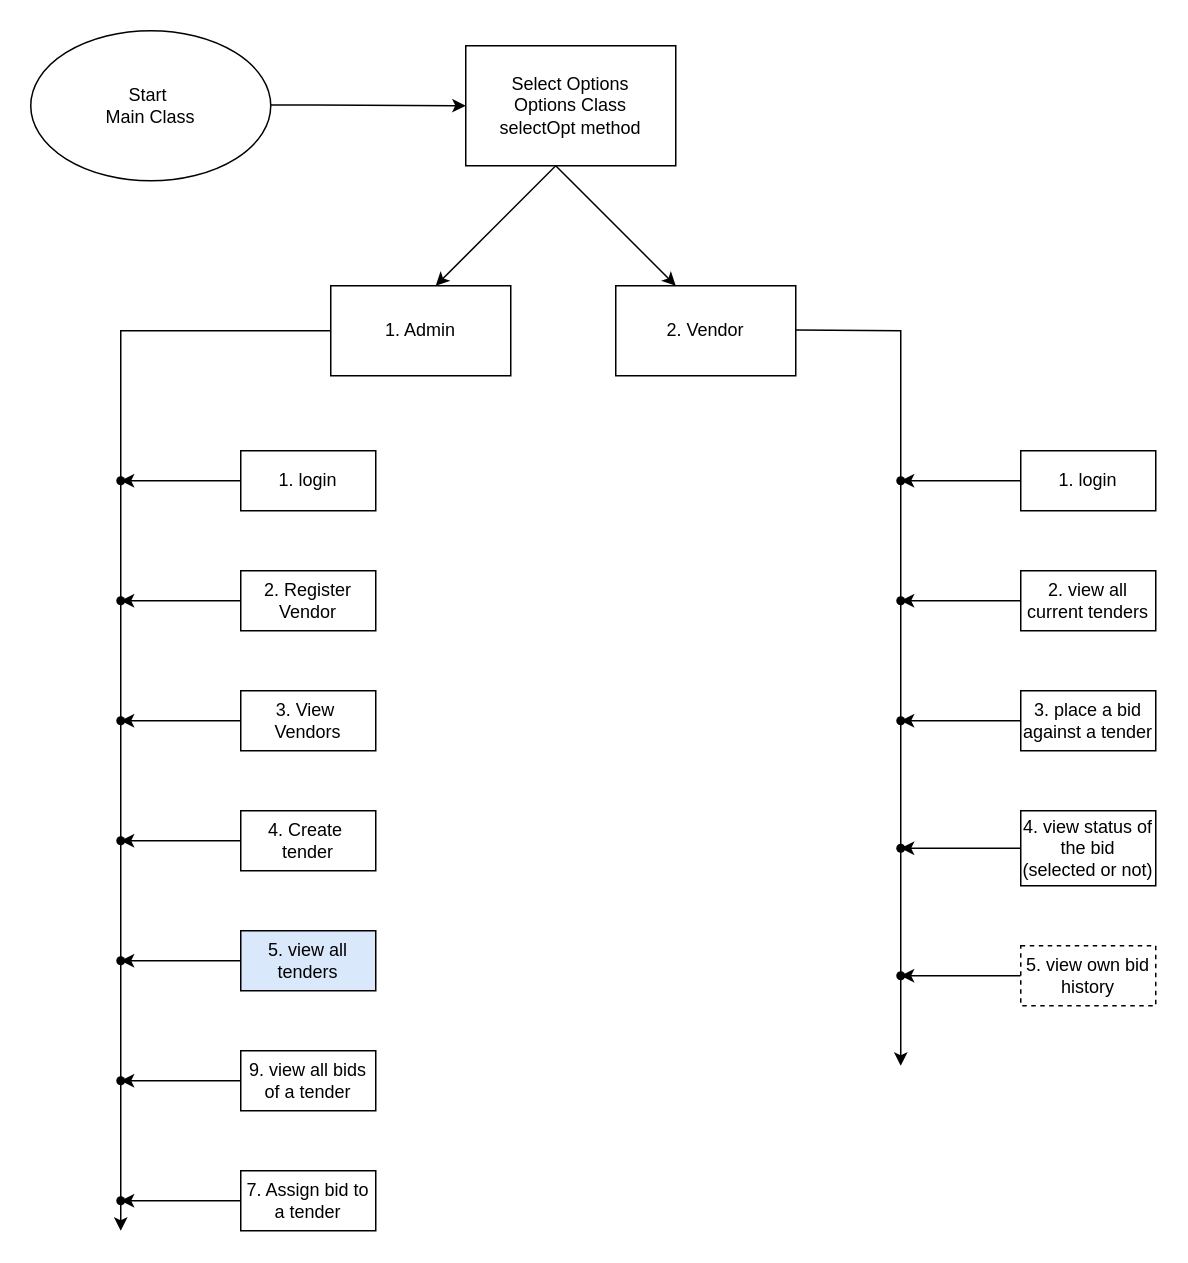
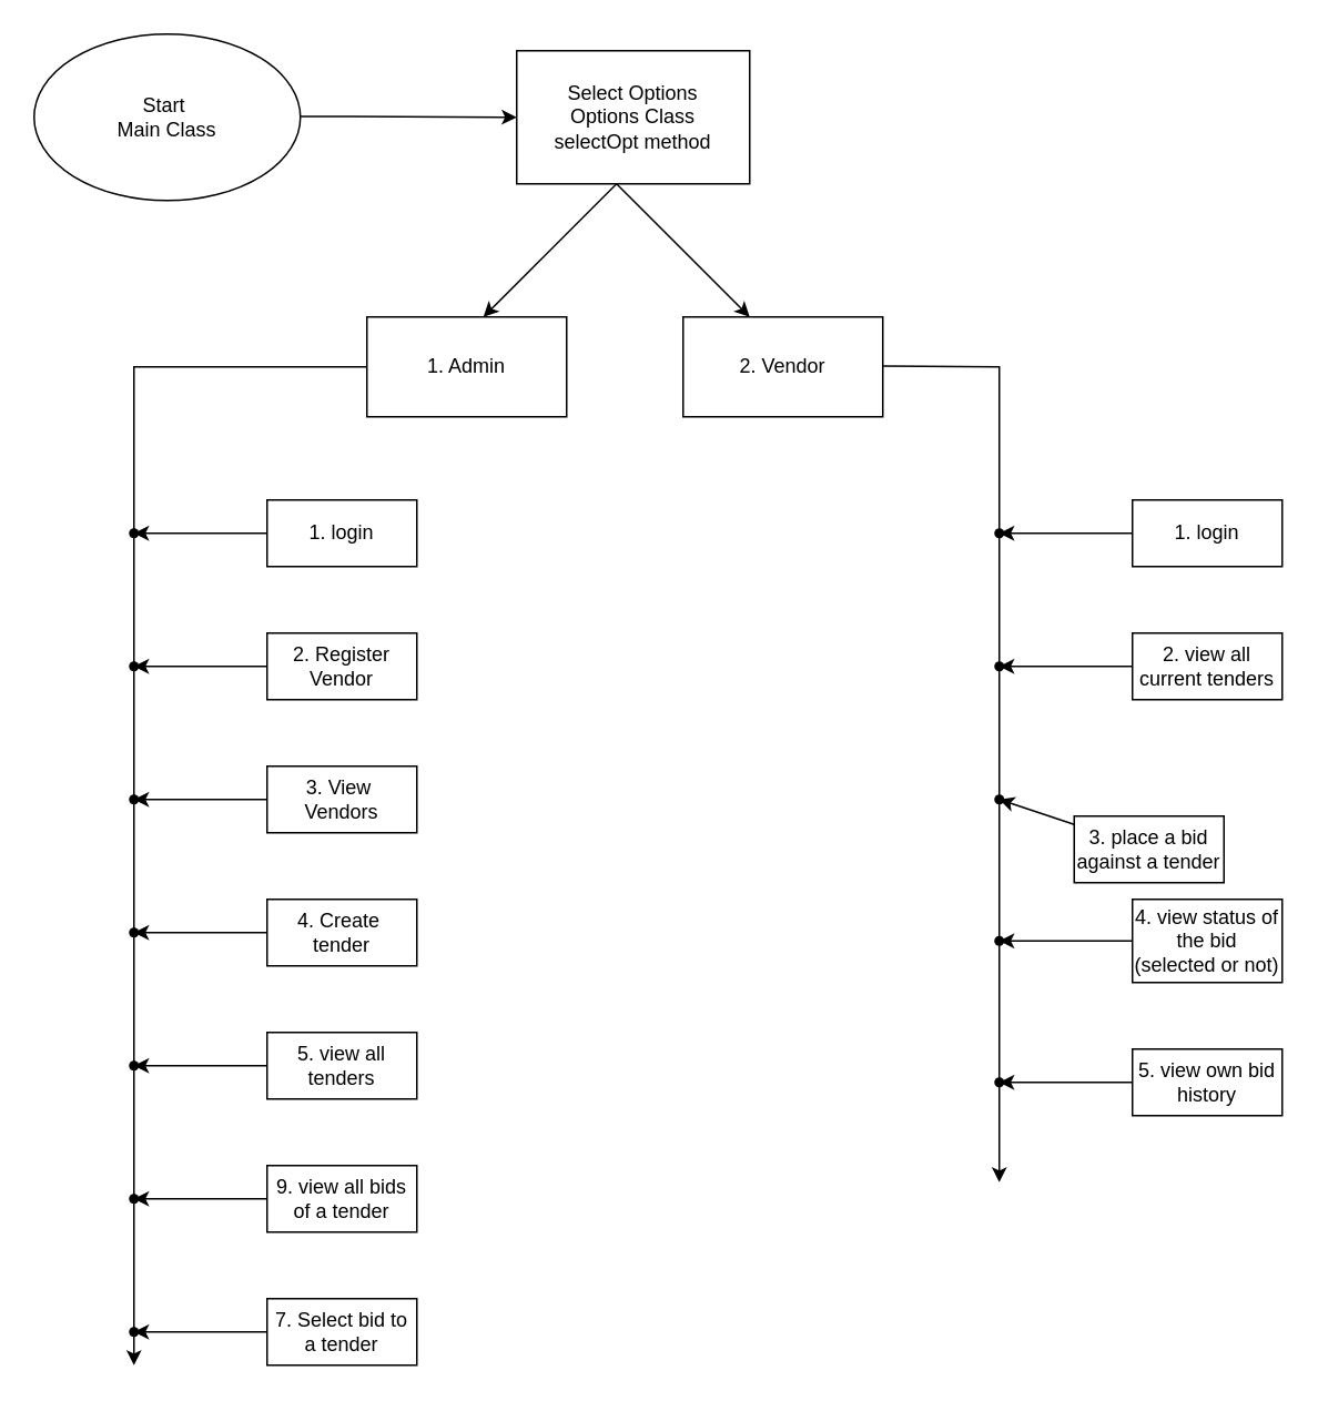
  <mxCell id="0" />
  <mxCell id="1" parent="0" />
  <mxCell id="2" value="Start&amp;nbsp;&lt;br&gt;Main Class" style="ellipse;whiteSpace=wrap;html=1;" vertex="1" parent="1"><mxGeometry x="20" y="20" width="160" height="100" as="geometry" /></mxCell>
  <mxCell id="3" value="" style="edgeStyle=none;orthogonalLoop=1;jettySize=auto;html=1;rounded=0;" edge="1" parent="1"><mxGeometry width="80" relative="1" as="geometry"><mxPoint x="180" y="69.5" as="sourcePoint" /><mxPoint x="310" y="70" as="targetPoint" /><Array as="points"><mxPoint x="210" y="69.5" /></Array></mxGeometry></mxCell>
  <mxCell id="4" value="Select Options&lt;br&gt;Options Class&lt;br&gt;selectOpt method" style="whiteSpace=wrap;html=1;" vertex="1" parent="1"><mxGeometry x="310" y="30" width="140" height="80" as="geometry" /></mxCell>
  <mxCell id="5" value="" style="edgeStyle=none;orthogonalLoop=1;jettySize=auto;html=1;rounded=0;" edge="1" parent="1"><mxGeometry width="80" relative="1" as="geometry"><mxPoint x="370" y="110" as="sourcePoint" /><mxPoint x="290" y="190" as="targetPoint" /><Array as="points" /></mxGeometry></mxCell>
  <mxCell id="6" value="" style="edgeStyle=none;orthogonalLoop=1;jettySize=auto;html=1;rounded=0;" edge="1" parent="1"><mxGeometry width="80" relative="1" as="geometry"><mxPoint x="370" y="110" as="sourcePoint" /><mxPoint x="450" y="190" as="targetPoint" /><Array as="points" /></mxGeometry></mxCell>
  <mxCell id="7" value="1. Admin" style="whiteSpace=wrap;html=1;" vertex="1" parent="1"><mxGeometry x="220" y="190" width="120" height="60" as="geometry" /></mxCell>
  <mxCell id="8" value="2. Vendor" style="whiteSpace=wrap;html=1;" vertex="1" parent="1"><mxGeometry x="410" y="190" width="120" height="60" as="geometry" /></mxCell>
  <mxCell id="9" value="" style="edgeStyle=none;orthogonalLoop=1;jettySize=auto;html=1;rounded=0;exitX=0;exitY=0.5;exitDx=0;exitDy=0;" edge="1" parent="1" source="7"><mxGeometry width="80" relative="1" as="geometry"><mxPoint x="210" y="250" as="sourcePoint" /><mxPoint x="80" y="820" as="targetPoint" /><Array as="points"><mxPoint x="80" y="220" /><mxPoint x="80" y="340" /><mxPoint x="80" y="780" /></Array></mxGeometry></mxCell>
  <mxCell id="10" value="" style="edgeStyle=none;rounded=0;orthogonalLoop=1;jettySize=auto;html=1;" edge="1" parent="1" source="11" target="24"><mxGeometry relative="1" as="geometry" /></mxCell>
  <mxCell id="11" value="1. login" style="whiteSpace=wrap;html=1;" vertex="1" parent="1"><mxGeometry x="160" y="300" width="90" height="40" as="geometry" /></mxCell>
  <mxCell id="12" value="" style="edgeStyle=none;rounded=0;orthogonalLoop=1;jettySize=auto;html=1;" edge="1" parent="1" source="13" target="25"><mxGeometry relative="1" as="geometry" /></mxCell>
  <mxCell id="13" value="2. Register Vendor" style="whiteSpace=wrap;html=1;" vertex="1" parent="1"><mxGeometry x="160" y="380" width="90" height="40" as="geometry" /></mxCell>
  <mxCell id="14" value="" style="edgeStyle=none;rounded=0;orthogonalLoop=1;jettySize=auto;html=1;" edge="1" parent="1" source="15" target="26"><mxGeometry relative="1" as="geometry" /></mxCell>
  <mxCell id="15" value="3. View&amp;nbsp; Vendors" style="whiteSpace=wrap;html=1;" vertex="1" parent="1"><mxGeometry x="160" y="460" width="90" height="40" as="geometry" /></mxCell>
  <mxCell id="16" value="" style="edgeStyle=none;rounded=0;orthogonalLoop=1;jettySize=auto;html=1;" edge="1" parent="1" source="17" target="27"><mxGeometry relative="1" as="geometry" /></mxCell>
  <mxCell id="17" value="4. Create&amp;nbsp; tender" style="whiteSpace=wrap;html=1;" vertex="1" parent="1"><mxGeometry x="160" y="540" width="90" height="40" as="geometry" /></mxCell>
  <mxCell id="18" value="" style="edgeStyle=none;rounded=0;orthogonalLoop=1;jettySize=auto;html=1;" edge="1" parent="1" source="19" target="28"><mxGeometry relative="1" as="geometry" /></mxCell>
- <mxCell id="19" value="5. view all&lt;br&gt;tenders" style="whiteSpace=wrap;html=1;fillColor=#dae8fc;" vertex="1" parent="1"><mxGeometry x="160" y="620" width="90" height="40" as="geometry" /></mxCell>
+ <mxCell id="19" value="5. view all&lt;br&gt;tenders" style="whiteSpace=wrap;html=1;" vertex="1" parent="1"><mxGeometry x="160" y="620" width="90" height="40" as="geometry" /></mxCell>
  <mxCell id="20" value="" style="edgeStyle=none;rounded=0;orthogonalLoop=1;jettySize=auto;html=1;" edge="1" parent="1" source="21" target="29"><mxGeometry relative="1" as="geometry" /></mxCell>
  <mxCell id="21" value="9. view all bids of a tender" style="whiteSpace=wrap;html=1;" vertex="1" parent="1"><mxGeometry x="160" y="700" width="90" height="40" as="geometry" /></mxCell>
  <mxCell id="22" value="" style="edgeStyle=none;rounded=0;orthogonalLoop=1;jettySize=auto;html=1;" edge="1" parent="1" source="23" target="30"><mxGeometry relative="1" as="geometry" /></mxCell>
- <mxCell id="23" value="7. Assign bid to a tender" style="whiteSpace=wrap;html=1;" vertex="1" parent="1"><mxGeometry x="160" y="780" width="90" height="40" as="geometry" /></mxCell>
+ <mxCell id="23" value="7. Select bid to a tender" style="whiteSpace=wrap;html=1;" vertex="1" parent="1"><mxGeometry x="160" y="780" width="90" height="40" as="geometry" /></mxCell>
  <mxCell id="24" value="" style="shape=waypoint;sketch=0;size=6;pointerEvents=1;points=[];fillColor=default;resizable=0;rotatable=0;perimeter=centerPerimeter;snapToPoint=1;" vertex="1" parent="1"><mxGeometry x="60" y="300" width="40" height="40" as="geometry" /></mxCell>
  <mxCell id="25" value="" style="shape=waypoint;sketch=0;size=6;pointerEvents=1;points=[];fillColor=default;resizable=0;rotatable=0;perimeter=centerPerimeter;snapToPoint=1;" vertex="1" parent="1"><mxGeometry x="60" y="380" width="40" height="40" as="geometry" /></mxCell>
  <mxCell id="26" value="" style="shape=waypoint;sketch=0;size=6;pointerEvents=1;points=[];fillColor=default;resizable=0;rotatable=0;perimeter=centerPerimeter;snapToPoint=1;" vertex="1" parent="1"><mxGeometry x="60" y="460" width="40" height="40" as="geometry" /></mxCell>
  <mxCell id="27" value="" style="shape=waypoint;sketch=0;size=6;pointerEvents=1;points=[];fillColor=default;resizable=0;rotatable=0;perimeter=centerPerimeter;snapToPoint=1;" vertex="1" parent="1"><mxGeometry x="60" y="540" width="40" height="40" as="geometry" /></mxCell>
  <mxCell id="28" value="" style="shape=waypoint;sketch=0;size=6;pointerEvents=1;points=[];fillColor=default;resizable=0;rotatable=0;perimeter=centerPerimeter;snapToPoint=1;" vertex="1" parent="1"><mxGeometry x="60" y="620" width="40" height="40" as="geometry" /></mxCell>
  <mxCell id="29" value="" style="shape=waypoint;sketch=0;size=6;pointerEvents=1;points=[];fillColor=default;resizable=0;rotatable=0;perimeter=centerPerimeter;snapToPoint=1;" vertex="1" parent="1"><mxGeometry x="60" y="700" width="40" height="40" as="geometry" /></mxCell>
  <mxCell id="30" value="" style="shape=waypoint;sketch=0;size=6;pointerEvents=1;points=[];fillColor=default;resizable=0;rotatable=0;perimeter=centerPerimeter;snapToPoint=1;" vertex="1" parent="1"><mxGeometry x="60" y="780" width="40" height="40" as="geometry" /></mxCell>
  <mxCell id="31" value="" style="edgeStyle=none;orthogonalLoop=1;jettySize=auto;html=1;rounded=0;" edge="1" parent="1"><mxGeometry width="80" relative="1" as="geometry"><mxPoint x="530" y="219.5" as="sourcePoint" /><mxPoint x="600" y="710" as="targetPoint" /><Array as="points"><mxPoint x="600" y="220" /></Array></mxGeometry></mxCell>
  <mxCell id="32" value="" style="edgeStyle=none;rounded=0;orthogonalLoop=1;jettySize=auto;html=1;" edge="1" parent="1" source="33" target="42"><mxGeometry relative="1" as="geometry" /></mxCell>
  <mxCell id="33" value="1. login" style="whiteSpace=wrap;html=1;" vertex="1" parent="1"><mxGeometry x="680" y="300" width="90" height="40" as="geometry" /></mxCell>
  <mxCell id="34" value="" style="edgeStyle=none;rounded=0;orthogonalLoop=1;jettySize=auto;html=1;" edge="1" parent="1" source="35" target="43"><mxGeometry relative="1" as="geometry" /></mxCell>
  <mxCell id="35" value="2. view all current tenders" style="whiteSpace=wrap;html=1;" vertex="1" parent="1"><mxGeometry x="680" y="380" width="90" height="40" as="geometry" /></mxCell>
  <mxCell id="36" value="" style="edgeStyle=none;rounded=0;orthogonalLoop=1;jettySize=auto;html=1;" edge="1" parent="1" source="37" target="44"><mxGeometry relative="1" as="geometry" /></mxCell>
- <mxCell id="37" value="3. place a bid against a tender" style="whiteSpace=wrap;html=1;" vertex="1" parent="1"><mxGeometry x="680" y="460" width="90" height="40" as="geometry" /></mxCell>
+ <mxCell id="37" value="3. place a bid against a tender" style="whiteSpace=wrap;html=1;" vertex="1" parent="1"><mxGeometry x="645" y="490" width="90" height="40" as="geometry" /></mxCell>
  <mxCell id="38" value="" style="edgeStyle=none;rounded=0;orthogonalLoop=1;jettySize=auto;html=1;" edge="1" parent="1" source="39" target="45"><mxGeometry relative="1" as="geometry" /></mxCell>
  <mxCell id="39" value="4. view status of the bid (selected or not)" style="whiteSpace=wrap;html=1;" vertex="1" parent="1"><mxGeometry x="680" y="540" width="90" height="50" as="geometry" /></mxCell>
  <mxCell id="40" value="" style="edgeStyle=none;rounded=0;orthogonalLoop=1;jettySize=auto;html=1;" edge="1" parent="1" source="41" target="46"><mxGeometry relative="1" as="geometry" /></mxCell>
- <mxCell id="41" value="5. view own bid history" style="whiteSpace=wrap;html=1;dashed=1;" vertex="1" parent="1"><mxGeometry x="680" y="630" width="90" height="40" as="geometry" /></mxCell>
+ <mxCell id="41" value="5. view own bid history" style="whiteSpace=wrap;html=1;" vertex="1" parent="1"><mxGeometry x="680" y="630" width="90" height="40" as="geometry" /></mxCell>
  <mxCell id="42" value="" style="shape=waypoint;sketch=0;size=6;pointerEvents=1;points=[];fillColor=default;resizable=0;rotatable=0;perimeter=centerPerimeter;snapToPoint=1;" vertex="1" parent="1"><mxGeometry x="580" y="300" width="40" height="40" as="geometry" /></mxCell>
  <mxCell id="43" value="" style="shape=waypoint;sketch=0;size=6;pointerEvents=1;points=[];fillColor=default;resizable=0;rotatable=0;perimeter=centerPerimeter;snapToPoint=1;" vertex="1" parent="1"><mxGeometry x="580" y="380" width="40" height="40" as="geometry" /></mxCell>
  <mxCell id="44" value="" style="shape=waypoint;sketch=0;size=6;pointerEvents=1;points=[];fillColor=default;resizable=0;rotatable=0;perimeter=centerPerimeter;snapToPoint=1;" vertex="1" parent="1"><mxGeometry x="580" y="460" width="40" height="40" as="geometry" /></mxCell>
  <mxCell id="45" value="" style="shape=waypoint;sketch=0;size=6;pointerEvents=1;points=[];fillColor=default;resizable=0;rotatable=0;perimeter=centerPerimeter;snapToPoint=1;" vertex="1" parent="1"><mxGeometry x="580" y="545" width="40" height="40" as="geometry" /></mxCell>
  <mxCell id="46" value="" style="shape=waypoint;sketch=0;size=6;pointerEvents=1;points=[];fillColor=default;resizable=0;rotatable=0;perimeter=centerPerimeter;snapToPoint=1;" vertex="1" parent="1"><mxGeometry x="580" y="630" width="40" height="40" as="geometry" /></mxCell>
